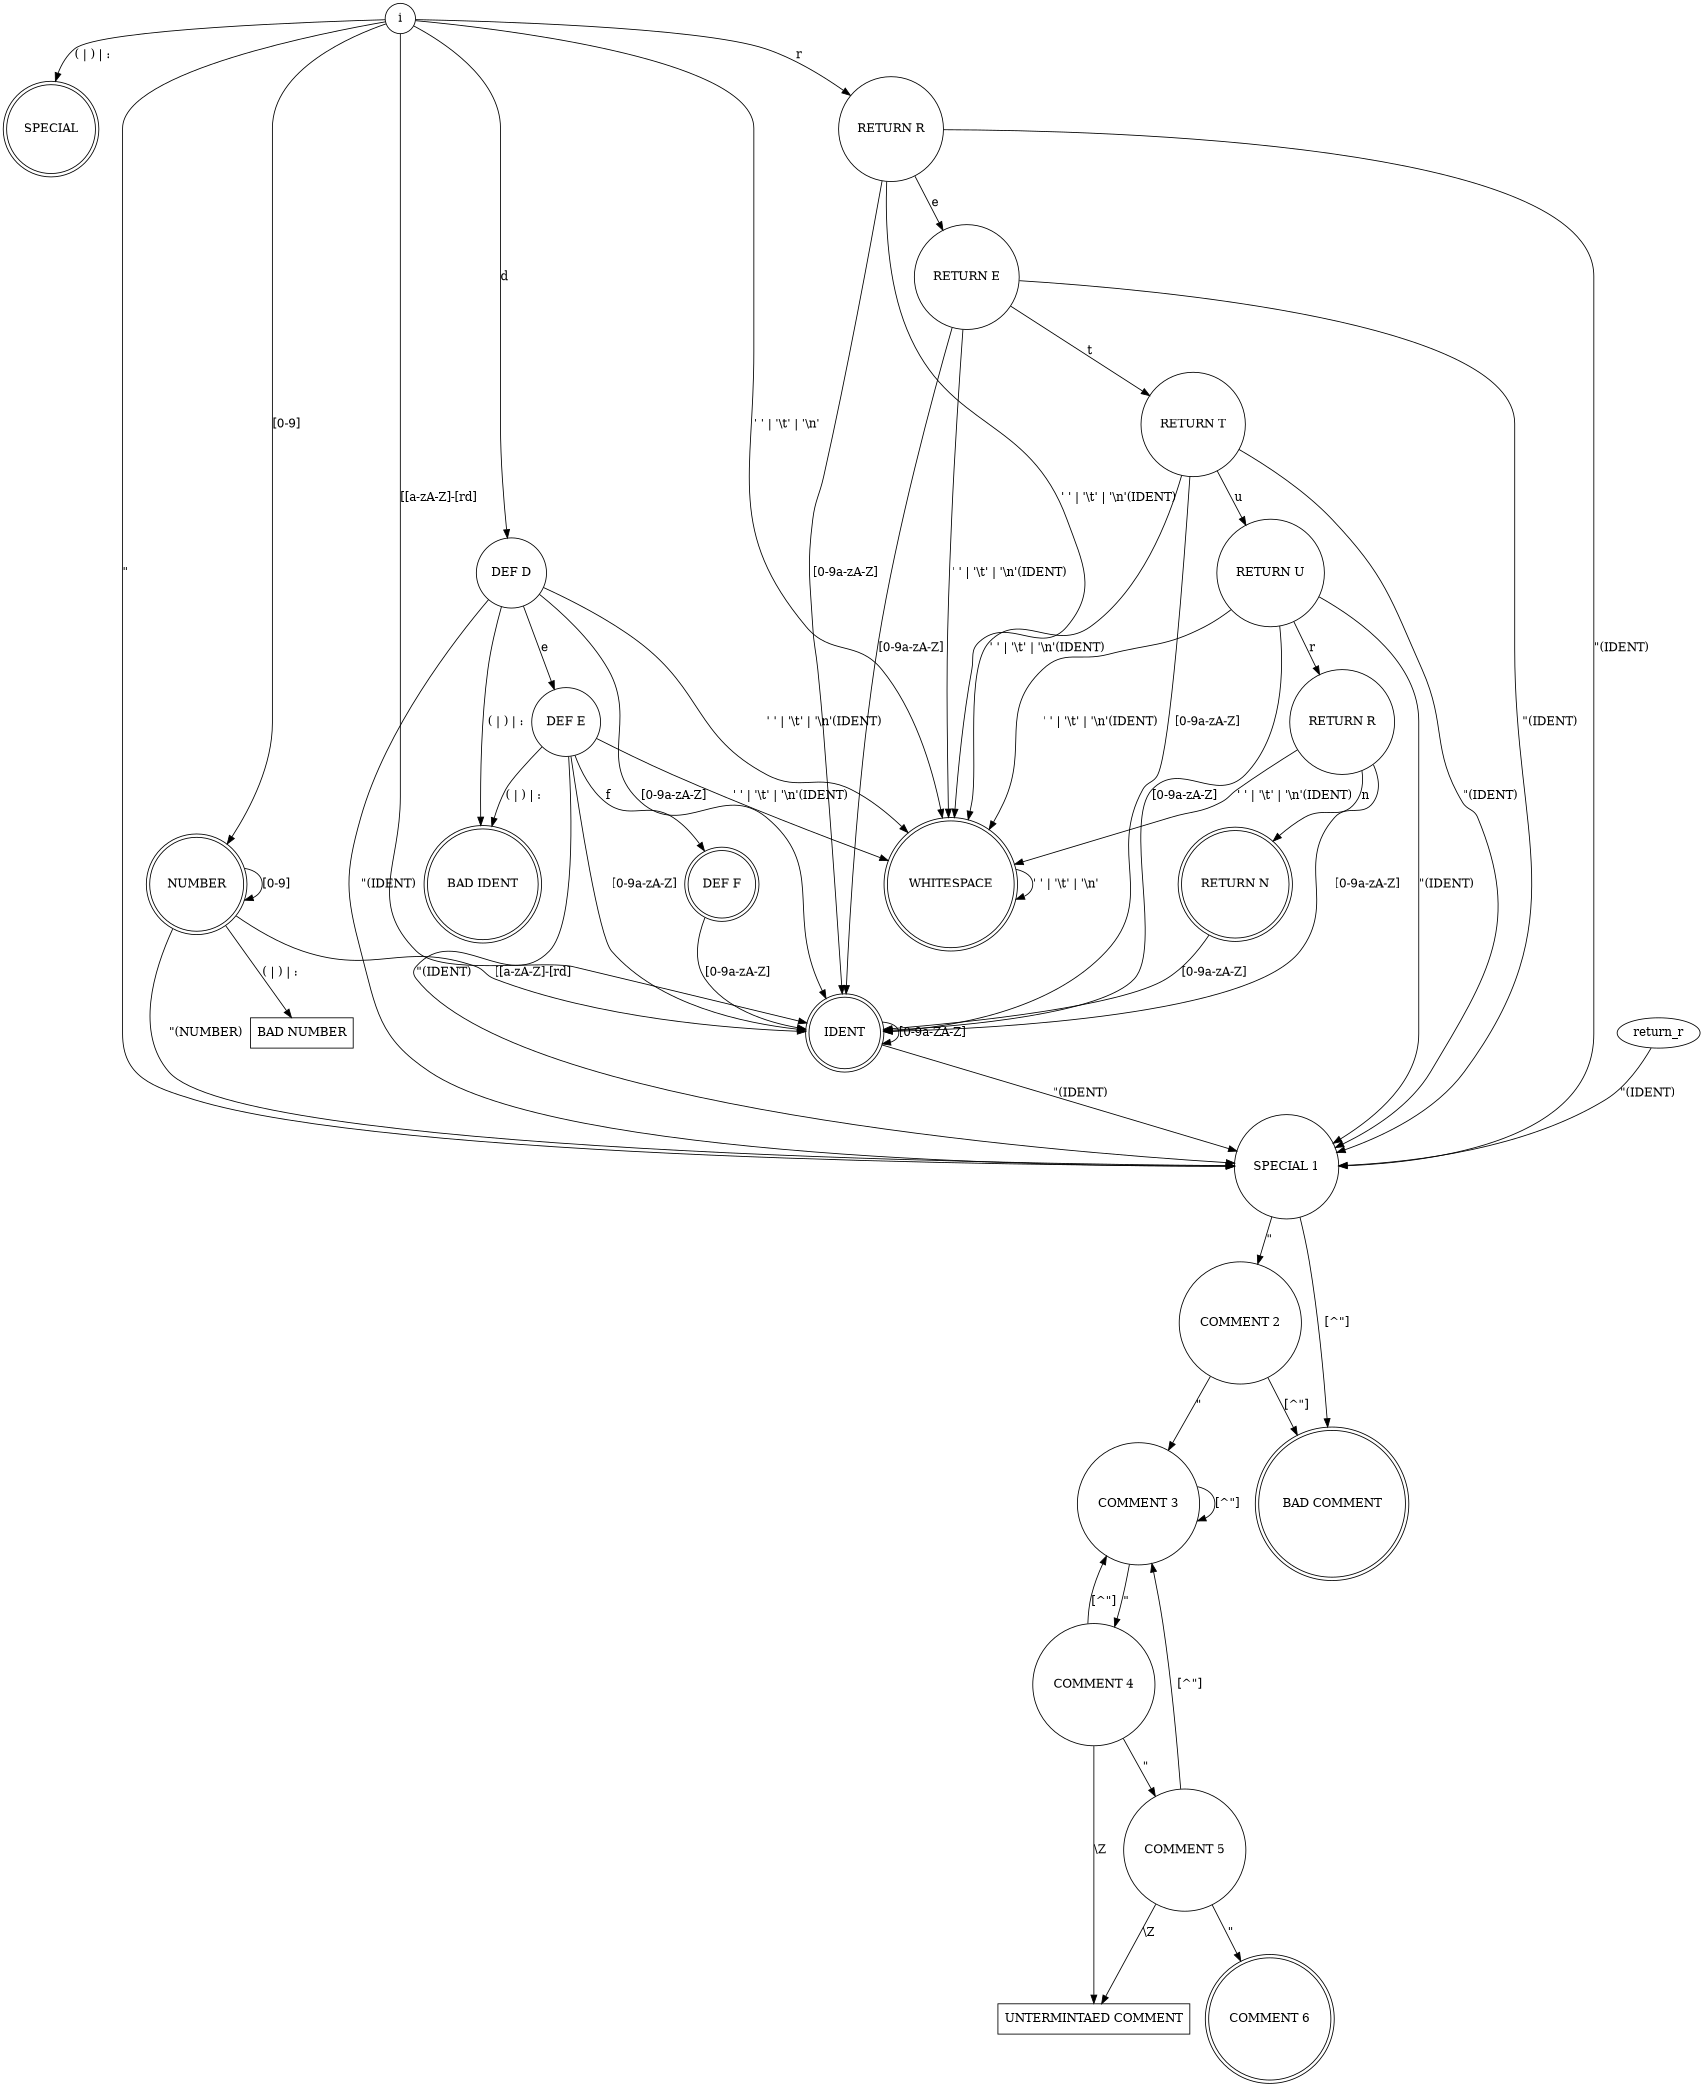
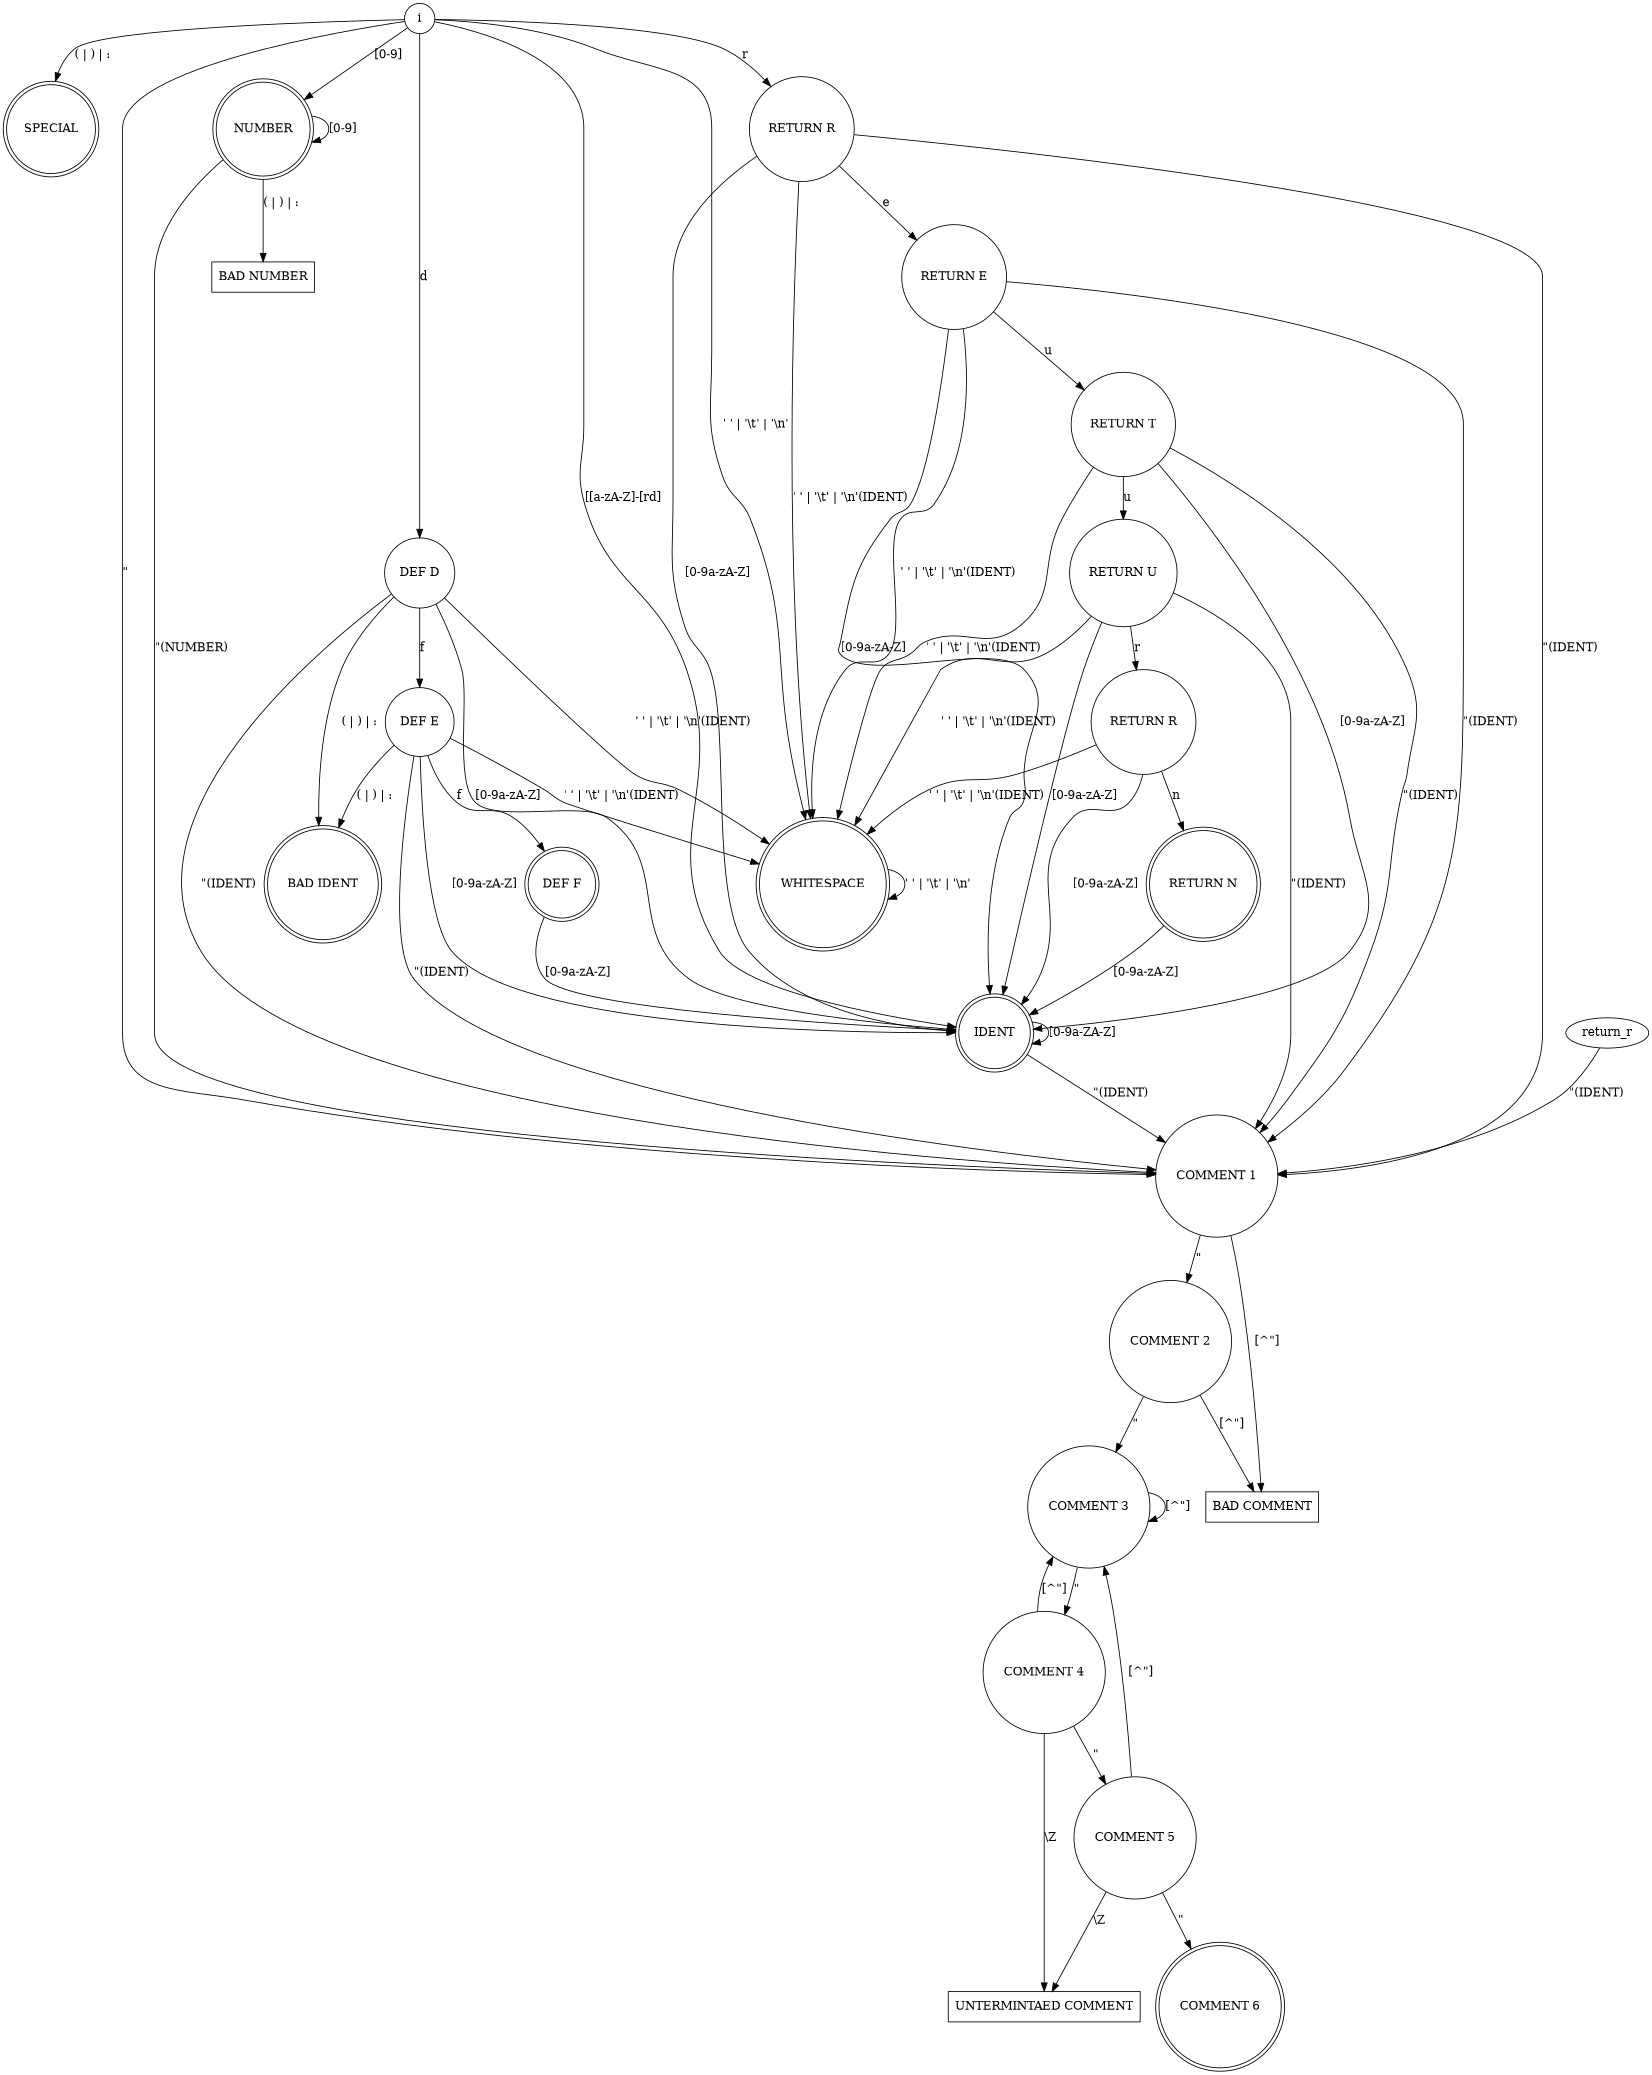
  digraph {
    rankdir=TB
    node [shape=circle]
    n1 [label=i]
    n2 [label=SPECIAL shape=doublecircle]
-   n3 [label="SPECIAL 1"]
+   n3 [label="COMMENT 1"]
    n4 [label=WHITESPACE shape=doublecircle]
    n5 [label=NUMBER shape=doublecircle]
    n6 [label=IDENT shape=doublecircle]
    n7 [label="DEF D"]
    n8 [label="RETURN R"]
    n9 [label="COMMENT 2"]
-   n10 [label="BAD COMMENT" shape=doublecircle]
+   n10 [label="BAD COMMENT" shape=rectangle]
    n11 [label="BAD NUMBER" shape=rectangle]
    n12 [label="BAD IDENT" shape=doublecircle]
    n13 [label="DEF E"]
    n14 [label="RETURN E"]
    n15 [label="COMMENT 3"]
    n16 [label="COMMENT 4"]
    n17 [label="COMMENT 5"]
    n18 [label="UNTERMINTAED COMMENT" shape=rectangle]
    n19 [label="COMMENT 6" shape=doublecircle]
    n20 [label="DEF F" shape=doublecircle]
    n21 [label="RETURN T"]
    n22 [label="RETURN U"]
    n23 [label="RETURN R"]
    n24 [label="RETURN N" shape=doublecircle]
    return_r [shape=""]
    n1 -> n2 [label="( | ) | :"]
    n1 -> n3 [label="\""]
    n1 -> n4 [label="'\ ' | '\\t' | '\\n'"]
    n1 -> n5 [label="[0-9]"]
    n1 -> n6 [label="[[a-zA-Z]-[rd]"]
    n1 -> n7 [label=d]
    n1 -> n8 [label=r]
    n3 -> n9 [label="\""]
    n3 -> n10 [label="[^\"]"]
    n4 -> n4 [label="'\ ' | '\\t' | '\\n'"]
    n5 -> n3 [label="\"(NUMBER)"]
    n5 -> n5 [label="[0-9]"]
-   n5 -> n6 [label="[[a-zA-Z]-[rd]"]
    n5 -> n11 [label="( | ) | :"]
    n6 -> n3 [label="\"(IDENT)"]
    n6 -> n6 [label="[0-9a-ZA-Z]"]
    n7 -> n3 [label="\"(IDENT)"]
    n7 -> n4 [label="'\ ' | '\\t' | '\\n'(IDENT)"]
    n7 -> n6 [label="[0-9a-zA-Z]"]
    n7 -> n12 [label="( | ) | :"]
-   n7 -> n13 [label=e]
+   n7 -> n13 [label=f]
    n8 -> n3 [label="\"(IDENT)"]
    n8 -> n4 [label="'\ ' | '\\t' | '\\n'(IDENT)"]
    n8 -> n6 [label="[0-9a-zA-Z]"]
    n8 -> n14 [label=e]
    n9 -> n10 [label="[^\"]"]
    n9 -> n15 [label="\""]
    n13 -> n3 [label="\"(IDENT)"]
    n13 -> n4 [label="'\ ' | '\\t' | '\\n'(IDENT)"]
    n13 -> n6 [label="[0-9a-zA-Z]"]
    n13 -> n12 [label="( | ) | :"]
    n13 -> n20 [label=f]
    n14 -> n3 [label="\"(IDENT)"]
    n14 -> n4 [label="'\ ' | '\\t' | '\\n'(IDENT)"]
    n14 -> n6 [label="[0-9a-zA-Z]"]
-   n14 -> n21 [label=t]
+   n14 -> n21 [label=u]
    n15 -> n15 [label="[^\"]"]
    n15 -> n16 [label="\""]
    n16 -> n15 [label="[^\"]"]
    n16 -> n17 [label="\""]
    n16 -> n18 [label="\\Z"]
    n17 -> n15 [label="[^\"]"]
    n17 -> n18 [label="\\Z"]
    n17 -> n19 [label="\""]
    n20 -> n6 [label="[0-9a-zA-Z]"]
    n21 -> n3 [label="\"(IDENT)"]
    n21 -> n4 [label="'\ ' | '\\t' | '\\n'(IDENT)"]
    n21 -> n6 [label="[0-9a-zA-Z]"]
    n21 -> n22 [label=u]
    n22 -> n3 [label="\"(IDENT)"]
    n22 -> n4 [label="'\ ' | '\\t' | '\\n'(IDENT)"]
    n22 -> n6 [label="[0-9a-zA-Z]"]
    n22 -> n23 [label=r]
    n23 -> n4 [label="'\ ' | '\\t' | '\\n'(IDENT)"]
    n23 -> n6 [label="[0-9a-zA-Z]"]
    n23 -> n24 [label=n]
    n24 -> n6 [label="[0-9a-zA-Z]"]
    return_r -> n3 [label="\"(IDENT)"]
  }
